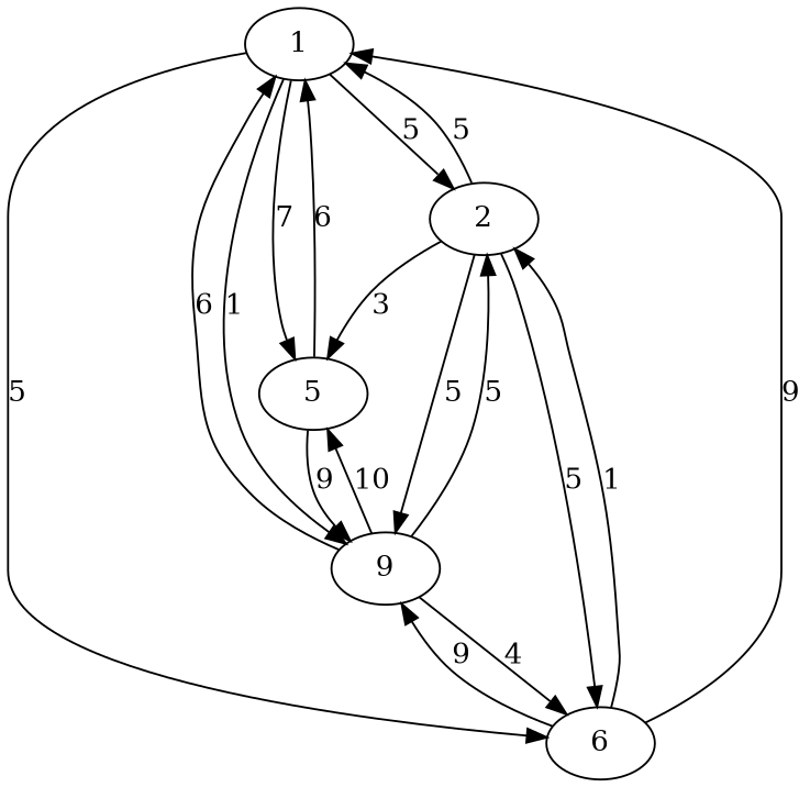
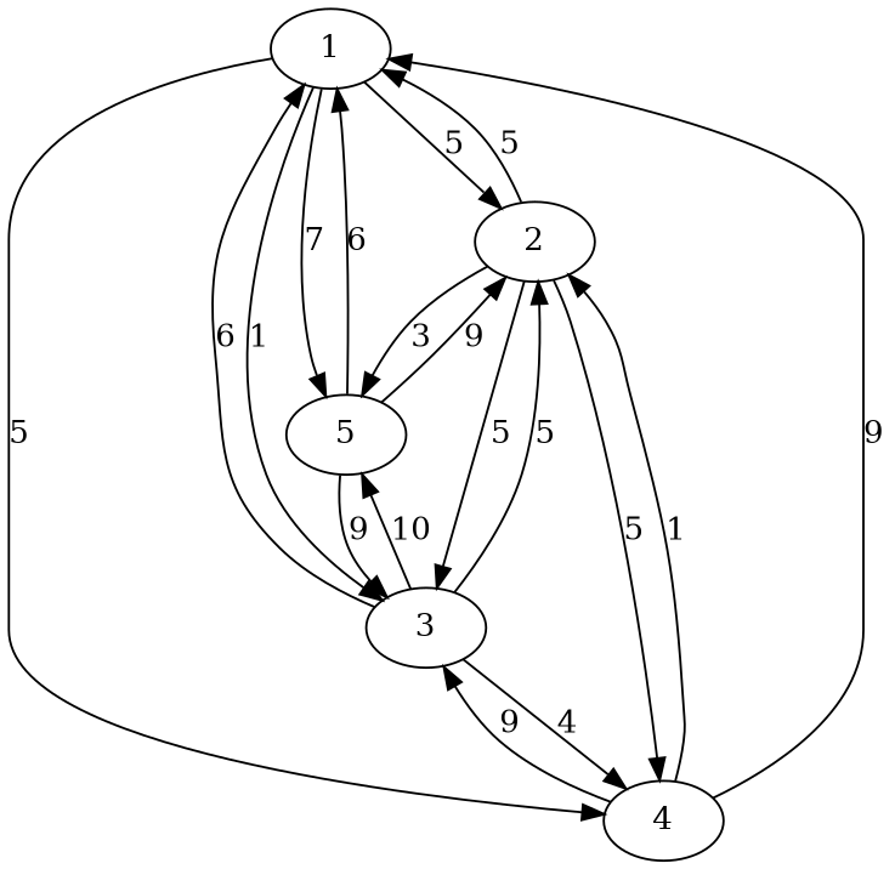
  digraph {
    1
    2
-   3 [label=9]
-   4 [label=6]
+   3
+   4
    5
    1 -> 2 [label=5]
    1 -> 3 [label=1]
    1 -> 4 [label=5]
    1 -> 5 [label=7]
    2 -> 1 [label=5]
    2 -> 3 [label=5]
    2 -> 4 [label=5]
    2 -> 5 [label=3]
    3 -> 1 [label=6]
    3 -> 2 [label=5]
    3 -> 4 [label=4]
    3 -> 5 [label=10]
    4 -> 1 [label=9]
    4 -> 2 [label=1]
    4 -> 3 [label=9]
    5 -> 1 [label=6]
+   5 -> 2 [label=9]
    5 -> 3 [label=9]
  }
